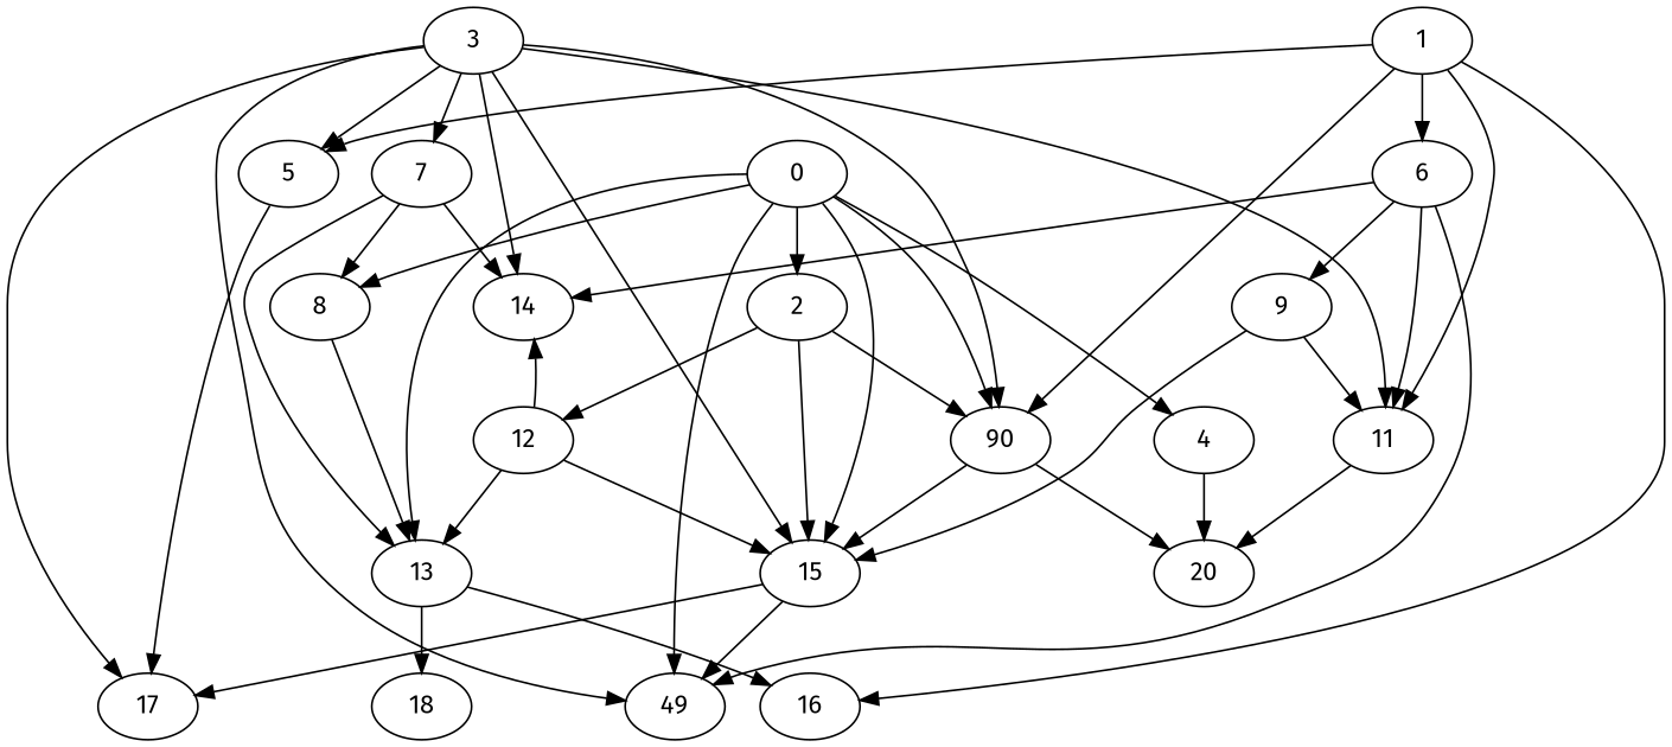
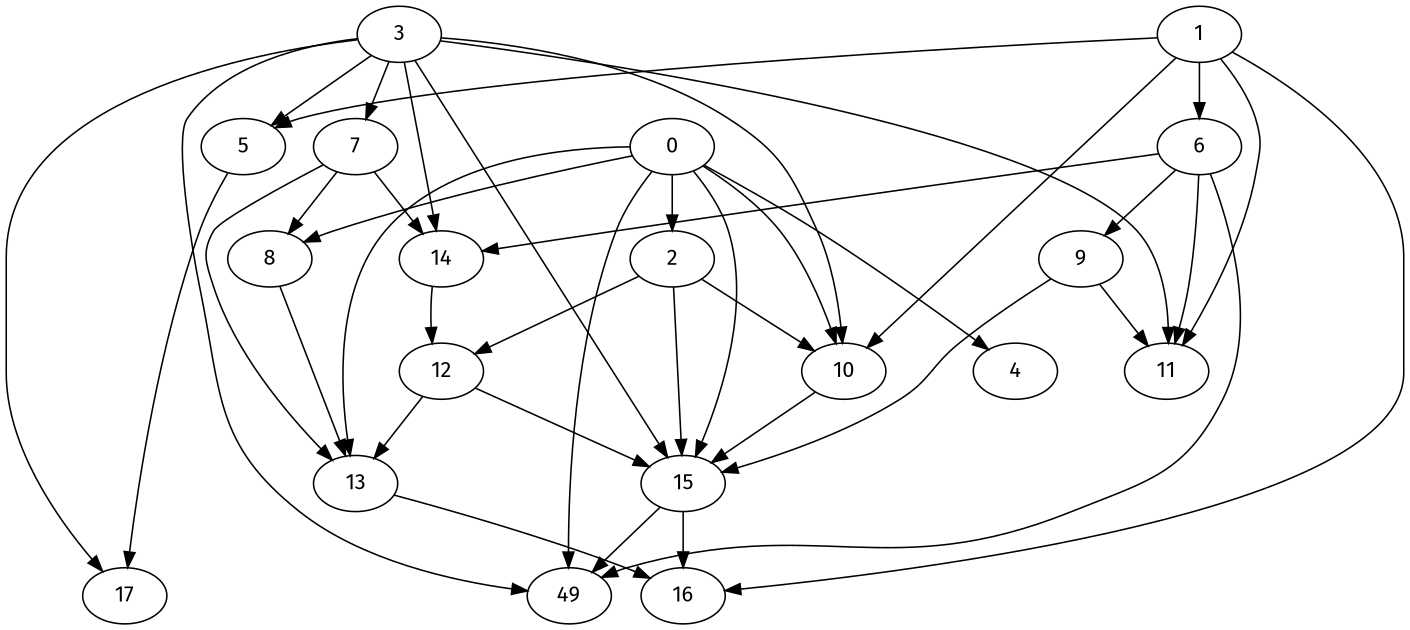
  digraph {
    fontname="Fira Sans"
    node [Weight=21 fontname="Fira Sans"]
    edge [Weight=8 fontname="Fira Sans"]
    3 [Weight=13]
    7
-   10 [Weight=5 label=90]
+   10 [Weight=5]
    11 [Weight=24]
    15 [Weight=8]
    5 [Weight=11]
    n7 [label=49]
    14 [Weight=8]
    17 [Weight=8]
    8 [Weight=27]
    13 [Weight=19]
-   20 [Weight=16]
    16 [Weight=5]
    0 [Weight=16]
    2 [Weight=8]
    4 [Weight=11]
    12 [Weight=27]
-   18
    1 [Weight=5]
    6
    9 [Weight=5]
    3 -> 7 [Weight=5]
    3 -> 10 [Weight=10]
    3 -> 11
    3 -> 15 [Weight=4]
    3 -> 5
    3 -> n7
    3 -> 14 [Weight=5]
    3 -> 17 [Weight=9]
    7 -> 14 [Weight=6]
    7 -> 8
    7 -> 13 [Weight=5]
    10 -> 15 [Weight=5]
-   10 -> 20 [Weight=3]
-   11 -> 20
    15 -> n7 [Weight=10]
-   15 -> 17
+   15 -> 16
    5 -> 17
    8 -> 13 [Weight=4]
    13 -> 16 [Weight=2]
-   13 -> 18 [Weight=7]
    0 -> 10 [Weight=9]
    0 -> 15 [Weight=2]
    0 -> n7 [Weight=7]
    0 -> 8 [Weight=9]
    0 -> 13 [Weight=6]
    0 -> 2 [Weight=7]
    0 -> 4
    2 -> 10 [Weight=10]
    2 -> 15 [Weight=10]
    2 -> 12 [Weight=6]
-   4 -> 20 [Weight=4]
    12 -> 15 [Weight=7]
-   12 -> 14 [Weight=3]
+   14 -> 12 [Weight=3]
    12 -> 13 [Weight=5]
    1 -> 10 [Weight=4]
    1 -> 11 [Weight=7]
    1 -> 5 [Weight=10]
    1 -> 16 [Weight=3]
    1 -> 6 [Weight=7]
    6 -> 11 [Weight=5]
    6 -> n7 [Weight=4]
    6 -> 14 [Weight=10]
    6 -> 9 [Weight=9]
    9 -> 11 [Weight=7]
    9 -> 15 [Weight=10]
  }
